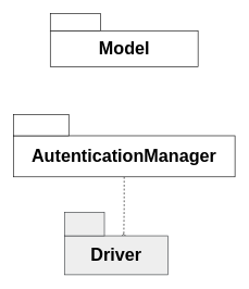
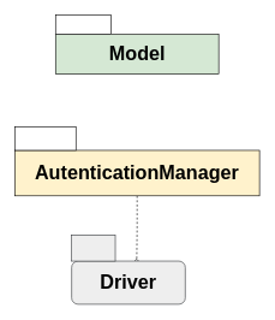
  <mxCell id="0" />
  <mxCell id="1" parent="0" />
  <mxCell id="2" style="edgeStyle=orthogonalEdgeStyle;rounded=0;orthogonalLoop=1;jettySize=auto;html=1;exitX=0.5;exitY=1;exitDx=0;exitDy=0;entryX=0.572;entryY=0.084;entryDx=0;entryDy=0;entryPerimeter=0;dashed=1;endArrow=diamond;endFill=0;" edge="1" parent="1" source="7" target="10"><mxGeometry relative="1" as="geometry" /></mxCell>
  <mxCell id="3" value="" style="group" vertex="1" connectable="0" parent="1"><mxGeometry x="76.667" y="20" width="226.667" height="81.988" as="geometry" /></mxCell>
- <mxCell id="4" value="&lt;font style=&quot;font-size: 27px;&quot;&gt;&lt;b&gt;Model&lt;/b&gt;&lt;/font&gt;" style="rounded=0;whiteSpace=wrap;html=1;" vertex="1" parent="3"><mxGeometry y="26.804" width="226.667" height="55.184" as="geometry" /></mxCell>
+ <mxCell id="4" value="&lt;font style=&quot;font-size: 27px;&quot;&gt;&lt;b&gt;Model&lt;/b&gt;&lt;/font&gt;" style="rounded=0;whiteSpace=wrap;html=1;fillColor=#d5e8d4;" vertex="1" parent="3"><mxGeometry y="26.804" width="226.667" height="55.184" as="geometry" /></mxCell>
  <mxCell id="5" value="" style="rounded=0;whiteSpace=wrap;html=1;" vertex="1" parent="3"><mxGeometry width="77.067" height="26.804" as="geometry" /></mxCell>
  <mxCell id="6" value="" style="group" vertex="1" connectable="0" parent="1"><mxGeometry x="20" y="175.305" width="340.0" height="95.39" as="geometry" /></mxCell>
- <mxCell id="7" value="&lt;font style=&quot;font-size: 27px;&quot;&gt;&lt;b&gt;AutenticationManager&lt;/b&gt;&lt;/font&gt;" style="rounded=0;whiteSpace=wrap;html=1;" vertex="1" parent="6"><mxGeometry y="32.322" width="340.0" height="63.068" as="geometry" /></mxCell>
+ <mxCell id="7" value="&lt;font style=&quot;font-size: 27px;&quot;&gt;&lt;b&gt;AutenticationManager&lt;/b&gt;&lt;/font&gt;" style="rounded=0;whiteSpace=wrap;html=1;fillColor=#fff2cc;" vertex="1" parent="6"><mxGeometry y="32.322" width="340.0" height="63.068" as="geometry" /></mxCell>
  <mxCell id="8" value="" style="rounded=0;whiteSpace=wrap;html=1;" vertex="1" parent="6"><mxGeometry width="85.0" height="32.322" as="geometry" /></mxCell>
  <mxCell id="9" value="" style="group" vertex="1" connectable="0" parent="1"><mxGeometry x="99" y="325" width="157.93" height="96" as="geometry" /></mxCell>
- <mxCell id="10" value="&lt;font style=&quot;font-size: 27px;&quot;&gt;&lt;b&gt;Driver&lt;/b&gt;&lt;/font&gt;" style="rounded=0;whiteSpace=wrap;html=1;fillColor=#eeeeee;strokeColor=#36393d;" vertex="1" parent="9"><mxGeometry y="36.211" width="157.93" height="59.789" as="geometry" /></mxCell>
+ <mxCell id="10" value="&lt;font style=&quot;font-size: 27px;&quot;&gt;&lt;b&gt;Driver&lt;/b&gt;&lt;/font&gt;" style="whiteSpace=wrap;html=1;fillColor=#eeeeee;strokeColor=#36393d;rounded=1;" vertex="1" parent="9"><mxGeometry y="36.211" width="157.93" height="59.789" as="geometry" /></mxCell>
  <mxCell id="11" value="" style="rounded=0;whiteSpace=wrap;html=1;fillColor=#eeeeee;strokeColor=#36393d;" vertex="1" parent="9"><mxGeometry width="60.678" height="36.211" as="geometry" /></mxCell>
